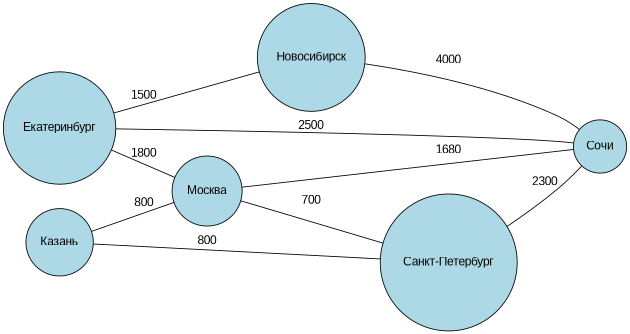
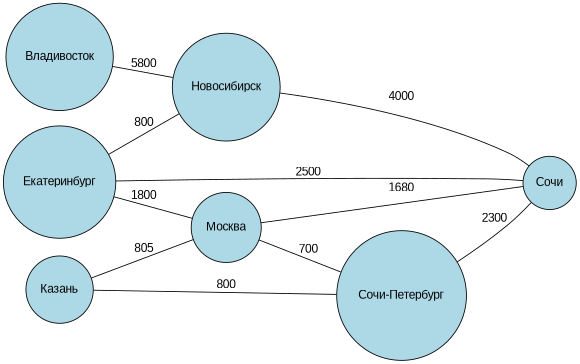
  graph {
    fontname=Arial
    rankdir=LR
    node [fillcolor=lightblue fontname=Arial shape=circle style=filled]
    edge [fontname=Arial]
+   "Владивосток"
    "Новосибирск"
    "Сочи"
    "Екатеринбург"
    "Москва"
    "Казань"
-   "Санкт-Петербург"
+   "Санкт-Петербург" [label="Сочи-Петербург"]
+   "Владивосток" -- "Новосибирск" [label=5800]
    "Новосибирск" -- "Сочи" [label=4000]
-   "Екатеринбург" -- "Новосибирск" [label=1500]
+   "Екатеринбург" -- "Новосибирск" [label=800]
    "Екатеринбург" -- "Сочи" [label=2500]
    "Екатеринбург" -- "Москва" [label=1800]
    "Москва" -- "Сочи" [label=1680]
    "Москва" -- "Санкт-Петербург" [label=700]
-   "Казань" -- "Москва" [label=800]
+   "Казань" -- "Москва" [label=805]
    "Казань" -- "Санкт-Петербург" [label=800]
    "Санкт-Петербург" -- "Сочи" [label=2300]
  }
